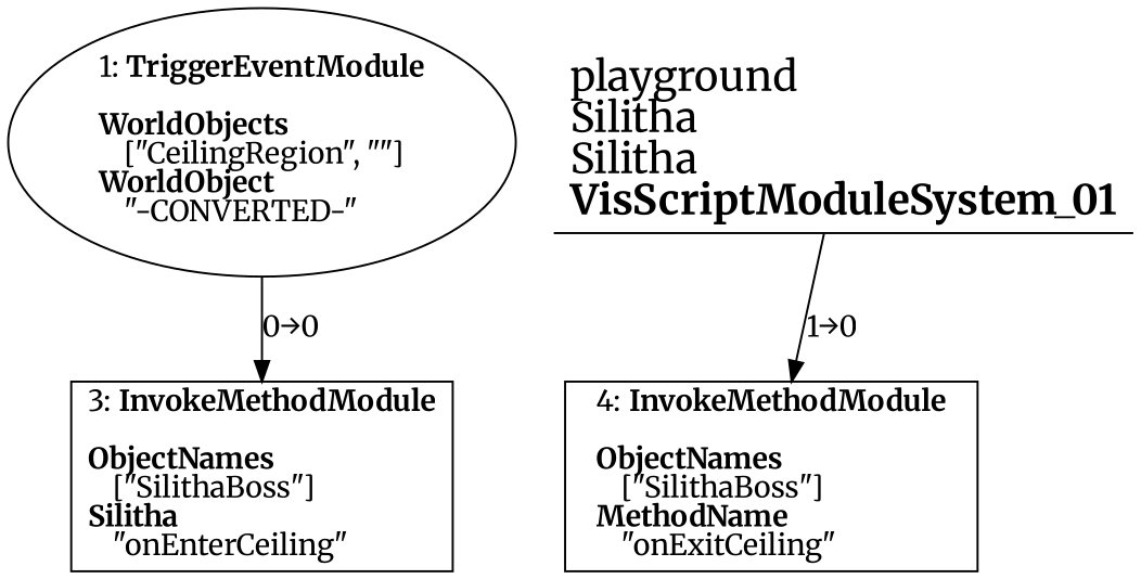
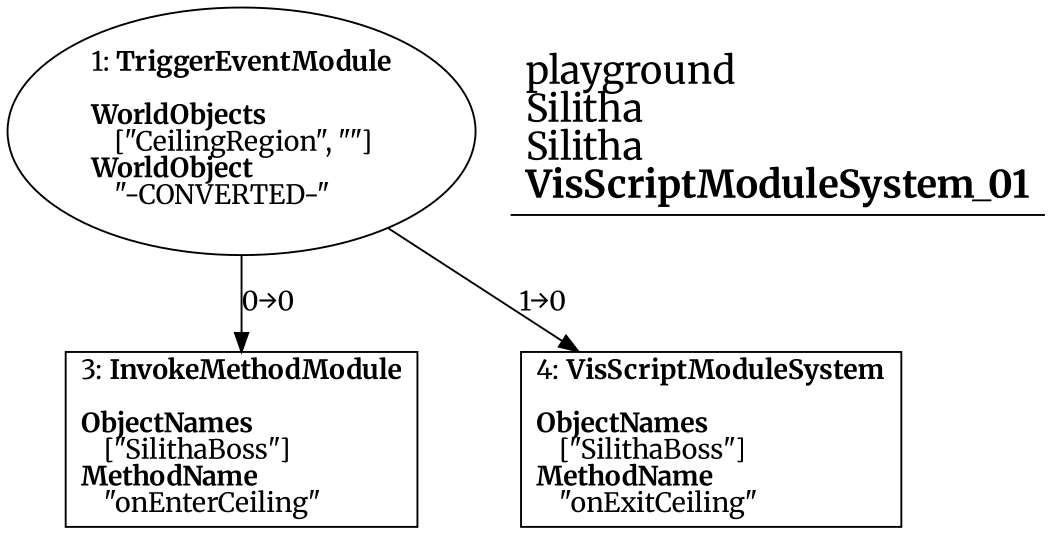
  digraph {
    fontname=Merriweather
    splines=spline
    node [fontname=Merriweather shape=box]
    edge [fontname=Merriweather]
    n1 [label=<1: <b>TriggerEventModule</b><br/><br/><b>WorldObjects</b><br align="left"/>    [&quot;CeilingRegion&quot;, &quot;&quot;]<br align="left"/><b>WorldObject</b><br align="left"/>    &quot;-CONVERTED-&quot;<br align="left"/>> shape=oval]
-   n2 [label=<3: <b>InvokeMethodModule</b><br/><br/><b>ObjectNames</b><br align="left"/>    [&quot;SilithaBoss&quot;]<br align="left"/><b>Silitha</b><br align="left"/>    &quot;onEnterCeiling&quot;<br align="left"/>>]
-   n3 [label=<4: <b>InvokeMethodModule</b><br/><br/><b>ObjectNames</b><br align="left"/>    [&quot;SilithaBoss&quot;]<br align="left"/><b>MethodName</b><br align="left"/>    &quot;onExitCeiling&quot;<br align="left"/>>]
+   n2 [label=<3: <b>InvokeMethodModule</b><br/><br/><b>ObjectNames</b><br align="left"/>    [&quot;SilithaBoss&quot;]<br align="left"/><b>MethodName</b><br align="left"/>    &quot;onEnterCeiling&quot;<br align="left"/>>]
+   n3 [label=<4: <b>VisScriptModuleSystem</b><br/><br/><b>ObjectNames</b><br align="left"/>    [&quot;SilithaBoss&quot;]<br align="left"/><b>MethodName</b><br align="left"/>    &quot;onExitCeiling&quot;<br align="left"/>>]
    n4 [label=<<font point-size="20">playground<br align="left"/>Silitha<br align="left"/>Silitha<br align="left"/><b>VisScriptModuleSystem_01</b><br align="left"/></font>> shape=underline]
    n1 -> n2 [label="0→0"]
-   n4 -> n3 [label="1→0"]
+   n1 -> n3 [label="1→0"]
  }
